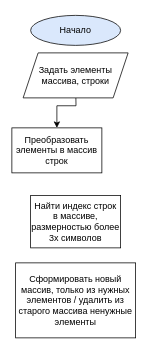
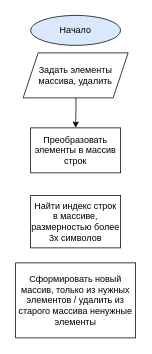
  <mxCell id="0" />
  <mxCell id="1" parent="0" />
  <mxCell id="2" value="Начало" style="ellipse;whiteSpace=wrap;html=1;fillColor=#dae8fc;" vertex="1" parent="1"><mxGeometry x="40" y="20" width="120" height="40" as="geometry" /></mxCell>
  <mxCell id="3" style="edgeStyle=orthogonalEdgeStyle;rounded=0;orthogonalLoop=1;jettySize=auto;html=1;exitX=0.5;exitY=1;exitDx=0;exitDy=0;entryX=0.5;entryY=0;entryDx=0;entryDy=0;" edge="1" parent="1" target="5"><mxGeometry relative="1" as="geometry"><mxPoint x="100" y="140" as="targetPoint" /><mxPoint x="100" y="110" as="sourcePoint" /></mxGeometry></mxCell>
- <mxCell id="4" value="Задать элементы массива, строки" style="shape=parallelogram;perimeter=parallelogramPerimeter;whiteSpace=wrap;html=1;fixedSize=1;" vertex="1" parent="1"><mxGeometry x="30" y="70" width="140" height="60" as="geometry" /></mxCell>
- <mxCell id="5" value="Преобразовать элементы в массив строк" style="rounded=0;whiteSpace=wrap;html=1;" vertex="1" parent="1"><mxGeometry x="15" y="170" width="120" height="60" as="geometry" /></mxCell>
+ <mxCell id="4" value="Задать элементы массива, удалить" style="shape=parallelogram;perimeter=parallelogramPerimeter;whiteSpace=wrap;html=1;fixedSize=1;" vertex="1" parent="1"><mxGeometry x="30" y="70" width="140" height="60" as="geometry" /></mxCell>
+ <mxCell id="5" value="Преобразовать элементы в массив строк" style="rounded=0;whiteSpace=wrap;html=1;" vertex="1" parent="1"><mxGeometry x="40" y="170" width="120" height="60" as="geometry" /></mxCell>
  <mxCell id="6" value="Найти индекс строк в массиве, размерностью более 3х символов" style="rounded=0;whiteSpace=wrap;html=1;" vertex="1" parent="1"><mxGeometry x="40" y="260" width="120" height="70" as="geometry" /></mxCell>
  <mxCell id="7" value="Сформировать новый массив, только из нужных элементов / удалить из старого массива ненужные элементы" style="rounded=0;whiteSpace=wrap;html=1;" vertex="1" parent="1"><mxGeometry x="20" y="350" width="160" height="100" as="geometry" /></mxCell>
